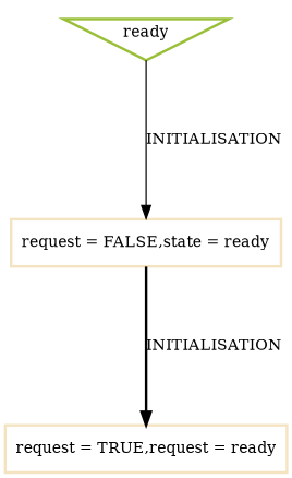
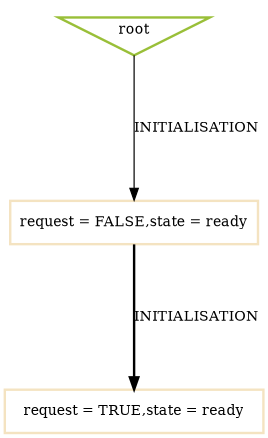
  digraph {
    nodesep=1.5
    ranksep=1.5
    node [color="#F4E3C1" fontsize=12 penwidth=2 shape=box]
    edge [color=black fontsize=12]
-   n1 [color="#99BF38" label=ready shape=invtriangle]
+   n1 [color="#99BF38" label=root shape=invtriangle]
    n2 [label="request = FALSE,state = ready"]
-   n3 [label="request = TRUE,request = ready"]
+   n3 [label="request = TRUE,state = ready"]
    n1 -> n2 [label=INITIALISATION style=solid]
    n2 -> n3 [label=INITIALISATION style=bold]
  }
